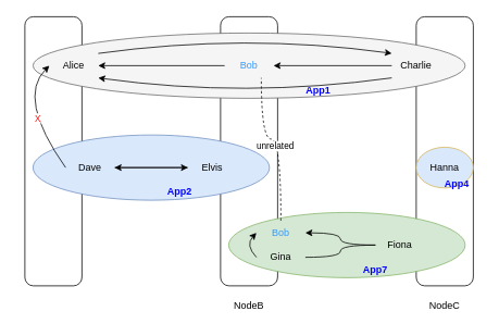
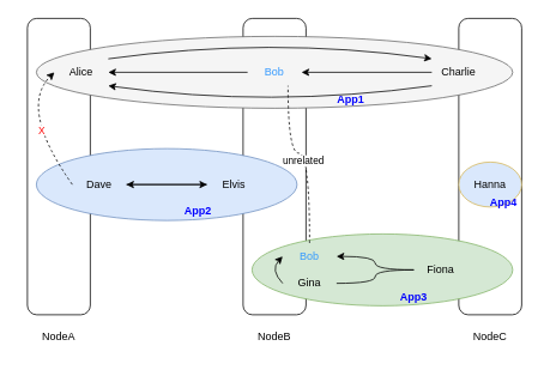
  <mxCell id="0" />
  <mxCell id="1" parent="0" />
  <mxCell id="2" value="" style="group" vertex="1" connectable="0" parent="1"><mxGeometry x="30" y="20" width="80" height="370" as="geometry" /></mxCell>
  <mxCell id="3" value="" style="rounded=1;whiteSpace=wrap;html=1;" vertex="1" parent="2"><mxGeometry width="70" height="330" as="geometry" /></mxCell>
+ <mxCell id="4" value="NodeA" style="text;html=1;strokeColor=none;fillColor=none;align=center;verticalAlign=middle;whiteSpace=wrap;rounded=0;" vertex="1" parent="2"><mxGeometry x="5" y="340" width="60" height="30" as="geometry" /></mxCell>
  <mxCell id="5" value="" style="group" vertex="1" connectable="0" parent="1"><mxGeometry x="270" y="20" width="70" height="370" as="geometry" /></mxCell>
  <mxCell id="6" value="" style="rounded=1;whiteSpace=wrap;html=1;" vertex="1" parent="5"><mxGeometry width="70" height="330" as="geometry" /></mxCell>
  <mxCell id="7" value="NodeB" style="text;html=1;strokeColor=none;fillColor=none;align=center;verticalAlign=middle;whiteSpace=wrap;rounded=0;" vertex="1" parent="5"><mxGeometry x="5" y="340" width="60" height="30" as="geometry" /></mxCell>
  <mxCell id="8" value="" style="group" vertex="1" connectable="0" parent="1"><mxGeometry x="510" y="20" width="80" height="370" as="geometry" /></mxCell>
  <mxCell id="9" value="" style="rounded=1;whiteSpace=wrap;html=1;" vertex="1" parent="8"><mxGeometry width="70" height="330" as="geometry" /></mxCell>
  <mxCell id="10" value="NodeC" style="text;html=1;strokeColor=none;fillColor=none;align=center;verticalAlign=middle;whiteSpace=wrap;rounded=0;" vertex="1" parent="8"><mxGeometry x="5" y="340" width="60" height="30" as="geometry" /></mxCell>
  <mxCell id="11" value="Hanna" style="ellipse;whiteSpace=wrap;html=1;fillColor=#dae8fc;strokeColor=#d6b656;" vertex="1" parent="8"><mxGeometry y="160" width="70" height="50" as="geometry" /></mxCell>
  <mxCell id="12" value="App4" style="text;html=1;strokeColor=none;fillColor=none;align=center;verticalAlign=middle;whiteSpace=wrap;rounded=0;fontStyle=1;fontColor=#0000FF;" vertex="1" parent="8"><mxGeometry x="20" y="190" width="60" height="30" as="geometry" /></mxCell>
  <mxCell id="13" value="" style="ellipse;whiteSpace=wrap;html=1;fillColor=#f5f5f5;fontColor=#333333;strokeColor=#666666;" vertex="1" parent="1"><mxGeometry x="40" y="40" width="530" height="80" as="geometry" /></mxCell>
  <mxCell id="14" value="Alice" style="text;html=1;strokeColor=none;fillColor=none;align=center;verticalAlign=middle;whiteSpace=wrap;rounded=0;" vertex="1" parent="1"><mxGeometry x="60" y="65" width="60" height="30" as="geometry" /></mxCell>
  <mxCell id="15" style="edgeStyle=orthogonalEdgeStyle;rounded=0;orthogonalLoop=1;jettySize=auto;html=1;fontColor=#FF0000;" edge="1" parent="1" source="16" target="14"><mxGeometry relative="1" as="geometry" /></mxCell>
  <mxCell id="16" value="Bob" style="text;html=1;strokeColor=none;fillColor=none;align=center;verticalAlign=middle;whiteSpace=wrap;rounded=0;fontColor=#3399FF;" vertex="1" parent="1"><mxGeometry x="275" y="65" width="60" height="30" as="geometry" /></mxCell>
  <mxCell id="17" style="edgeStyle=orthogonalEdgeStyle;rounded=0;orthogonalLoop=1;jettySize=auto;html=1;entryX=1;entryY=0.5;entryDx=0;entryDy=0;fontColor=#0000FF;" edge="1" parent="1" source="18" target="16"><mxGeometry relative="1" as="geometry" /></mxCell>
  <mxCell id="18" value="Charlie" style="text;html=1;strokeColor=none;fillColor=none;align=center;verticalAlign=middle;whiteSpace=wrap;rounded=0;" vertex="1" parent="1"><mxGeometry x="480" y="65" width="60" height="30" as="geometry" /></mxCell>
  <mxCell id="19" value="" style="ellipse;whiteSpace=wrap;html=1;fillColor=#d5e8d4;strokeColor=#82b366;" vertex="1" parent="1"><mxGeometry x="280" y="260" width="290" height="80" as="geometry" /></mxCell>
  <mxCell id="20" value="" style="ellipse;whiteSpace=wrap;html=1;fillColor=#dae8fc;strokeColor=#6c8ebf;" vertex="1" parent="1"><mxGeometry x="40" y="165" width="290" height="80" as="geometry" /></mxCell>
  <mxCell id="21" style="edgeStyle=orthogonalEdgeStyle;rounded=0;orthogonalLoop=1;jettySize=auto;html=1;entryX=0;entryY=0.5;entryDx=0;entryDy=0;fontColor=#0000FF;" edge="1" parent="1" source="22" target="24"><mxGeometry relative="1" as="geometry" /></mxCell>
  <mxCell id="22" value="Dave" style="text;html=1;strokeColor=none;fillColor=none;align=center;verticalAlign=middle;whiteSpace=wrap;rounded=0;" vertex="1" parent="1"><mxGeometry x="80" y="190" width="60" height="30" as="geometry" /></mxCell>
  <mxCell id="23" style="edgeStyle=orthogonalEdgeStyle;rounded=0;orthogonalLoop=1;jettySize=auto;html=1;fontColor=#0000FF;" edge="1" parent="1" source="24" target="22"><mxGeometry relative="1" as="geometry" /></mxCell>
  <mxCell id="24" value="Elvis" style="text;html=1;strokeColor=none;fillColor=none;align=center;verticalAlign=middle;whiteSpace=wrap;rounded=0;" vertex="1" parent="1"><mxGeometry x="230" y="190" width="60" height="30" as="geometry" /></mxCell>
  <mxCell id="25" style="edgeStyle=orthogonalEdgeStyle;curved=1;rounded=0;orthogonalLoop=1;jettySize=auto;html=1;fontColor=#3399FF;dashed=1;endArrow=none;endFill=0;" edge="1" parent="1" source="27" target="16"><mxGeometry relative="1" as="geometry"><Array as="points"><mxPoint x="344" y="170" /><mxPoint x="320" y="170" /></Array></mxGeometry></mxCell>
  <mxCell id="26" value="&lt;font color=&quot;#000000&quot;&gt;unrelated&lt;/font&gt;" style="edgeLabel;html=1;align=center;verticalAlign=middle;resizable=0;points=[];fontColor=#3399FF;" vertex="1" connectable="0" parent="25"><mxGeometry x="0.085" y="8" relative="1" as="geometry"><mxPoint as="offset" /></mxGeometry></mxCell>
  <mxCell id="27" value="Bob" style="text;html=1;strokeColor=none;fillColor=none;align=center;verticalAlign=middle;whiteSpace=wrap;rounded=0;fontColor=#3399FF;" vertex="1" parent="1"><mxGeometry x="314" y="270" width="60" height="30" as="geometry" /></mxCell>
  <mxCell id="28" style="edgeStyle=orthogonalEdgeStyle;rounded=0;orthogonalLoop=1;jettySize=auto;html=1;fontColor=#FF0000;curved=1;" edge="1" parent="1" source="29" target="27"><mxGeometry relative="1" as="geometry" /></mxCell>
  <mxCell id="29" value="Fiona" style="text;html=1;strokeColor=none;fillColor=none;align=center;verticalAlign=middle;whiteSpace=wrap;rounded=0;" vertex="1" parent="1"><mxGeometry x="460" y="285" width="60" height="30" as="geometry" /></mxCell>
  <mxCell id="30" value="App1" style="text;html=1;strokeColor=none;fillColor=none;align=center;verticalAlign=middle;whiteSpace=wrap;rounded=0;fontStyle=1;fontColor=#0000FF;" vertex="1" parent="1"><mxGeometry x="360" y="95" width="60" height="30" as="geometry" /></mxCell>
  <mxCell id="31" value="App2" style="text;html=1;strokeColor=none;fillColor=none;align=center;verticalAlign=middle;whiteSpace=wrap;rounded=0;fontStyle=1;fontColor=#0000FF;" vertex="1" parent="1"><mxGeometry x="190" y="220" width="60" height="30" as="geometry" /></mxCell>
- <mxCell id="32" value="App7" style="text;html=1;strokeColor=none;fillColor=none;align=center;verticalAlign=middle;whiteSpace=wrap;rounded=0;fontStyle=1;fontColor=#0000FF;" vertex="1" parent="1"><mxGeometry x="430" y="315" width="60" height="30" as="geometry" /></mxCell>
+ <mxCell id="32" value="App3" style="text;html=1;strokeColor=none;fillColor=none;align=center;verticalAlign=middle;whiteSpace=wrap;rounded=0;fontStyle=1;fontColor=#0000FF;" vertex="1" parent="1"><mxGeometry x="430" y="315" width="60" height="30" as="geometry" /></mxCell>
  <mxCell id="33" value="" style="curved=1;endArrow=classic;html=1;rounded=0;fontColor=#0000FF;exitX=1;exitY=0;exitDx=0;exitDy=0;entryX=0;entryY=0;entryDx=0;entryDy=0;" edge="1" parent="1" source="14" target="18"><mxGeometry width="50" height="50" relative="1" as="geometry"><mxPoint x="250" y="-30" as="sourcePoint" /><mxPoint x="300" y="-80" as="targetPoint" /><Array as="points"><mxPoint x="300" y="40" /></Array></mxGeometry></mxCell>
  <mxCell id="34" value="" style="curved=1;endArrow=classic;html=1;rounded=0;fontColor=#0000FF;entryX=1;entryY=1;entryDx=0;entryDy=0;exitX=0;exitY=1;exitDx=0;exitDy=0;" edge="1" parent="1" source="18" target="14"><mxGeometry width="50" height="50" relative="1" as="geometry"><mxPoint x="220" y="180" as="sourcePoint" /><mxPoint x="270" y="130" as="targetPoint" /><Array as="points"><mxPoint x="300" y="120" /></Array></mxGeometry></mxCell>
- <mxCell id="35" value="" style="curved=1;endArrow=classic;html=1;rounded=0;fontColor=#0000FF;exitX=0;exitY=0.5;exitDx=0;exitDy=0;entryX=0;entryY=0.5;entryDx=0;entryDy=0;" edge="1" parent="1" source="22" target="14"><mxGeometry width="50" height="50" relative="1" as="geometry"><mxPoint x="-30" y="120" as="sourcePoint" /><mxPoint x="20" y="70" as="targetPoint" /><Array as="points"><mxPoint x="20" y="120" /></Array></mxGeometry></mxCell>
+ <mxCell id="35" value="" style="curved=1;endArrow=classic;html=1;rounded=0;fontColor=#0000FF;exitX=0;exitY=0.5;exitDx=0;exitDy=0;entryX=0;entryY=0.5;entryDx=0;entryDy=0;dashed=1;" edge="1" parent="1" source="22" target="14"><mxGeometry width="50" height="50" relative="1" as="geometry"><mxPoint x="-30" y="120" as="sourcePoint" /><mxPoint x="20" y="70" as="targetPoint" /><Array as="points"><mxPoint x="20" y="120" /></Array></mxGeometry></mxCell>
  <mxCell id="36" value="X" style="edgeLabel;html=1;align=center;verticalAlign=middle;resizable=0;points=[];fontColor=#FF0000;" vertex="1" connectable="0" parent="35"><mxGeometry x="-0.145" y="-7" relative="1" as="geometry"><mxPoint as="offset" /></mxGeometry></mxCell>
  <mxCell id="37" style="edgeStyle=orthogonalEdgeStyle;curved=1;rounded=0;orthogonalLoop=1;jettySize=auto;html=1;fontColor=#FF0000;endArrow=none;" edge="1" parent="1" source="38" target="29"><mxGeometry relative="1" as="geometry" /></mxCell>
  <mxCell id="38" value="Gina&lt;br&gt;" style="text;html=1;strokeColor=none;fillColor=none;align=center;verticalAlign=middle;whiteSpace=wrap;rounded=0;" vertex="1" parent="1"><mxGeometry x="314" y="300" width="60" height="30" as="geometry" /></mxCell>
  <mxCell id="39" value="" style="curved=1;endArrow=classic;html=1;rounded=0;fontColor=#FF0000;exitX=0;exitY=0.5;exitDx=0;exitDy=0;entryX=0;entryY=0.5;entryDx=0;entryDy=0;" edge="1" parent="1" source="38" target="27"><mxGeometry width="50" height="50" relative="1" as="geometry"><mxPoint x="210" y="420" as="sourcePoint" /><mxPoint x="260" y="370" as="targetPoint" /><Array as="points"><mxPoint x="300" y="300" /></Array></mxGeometry></mxCell>
